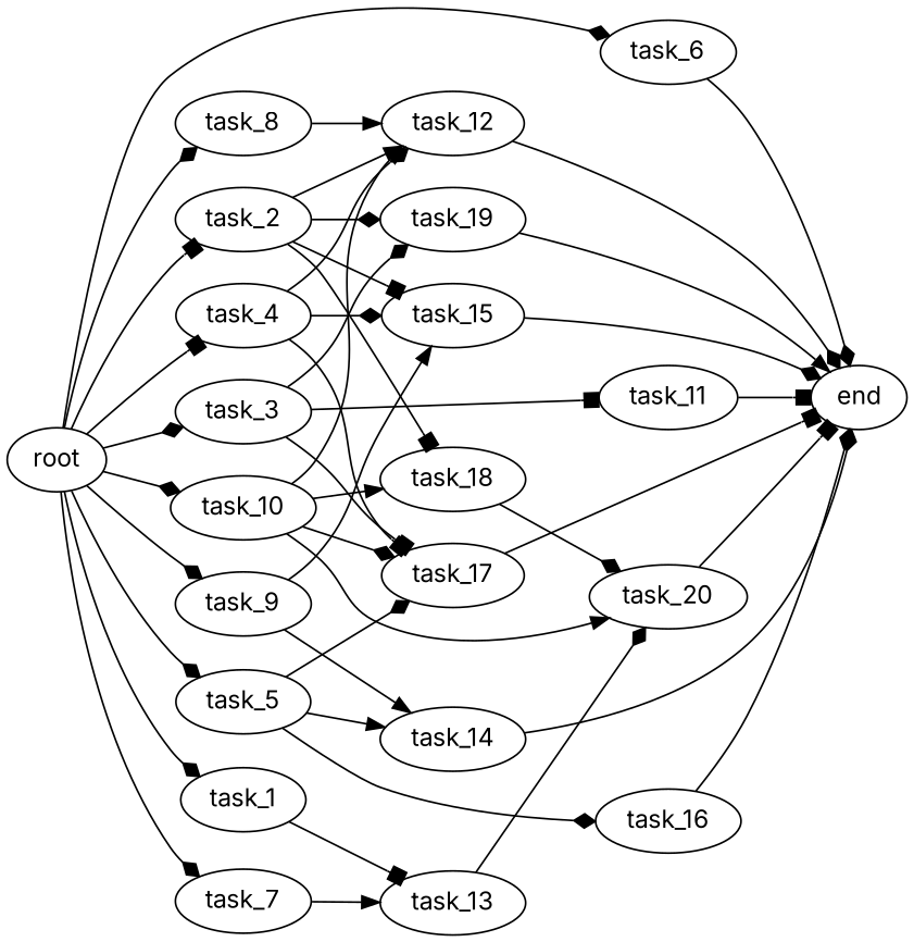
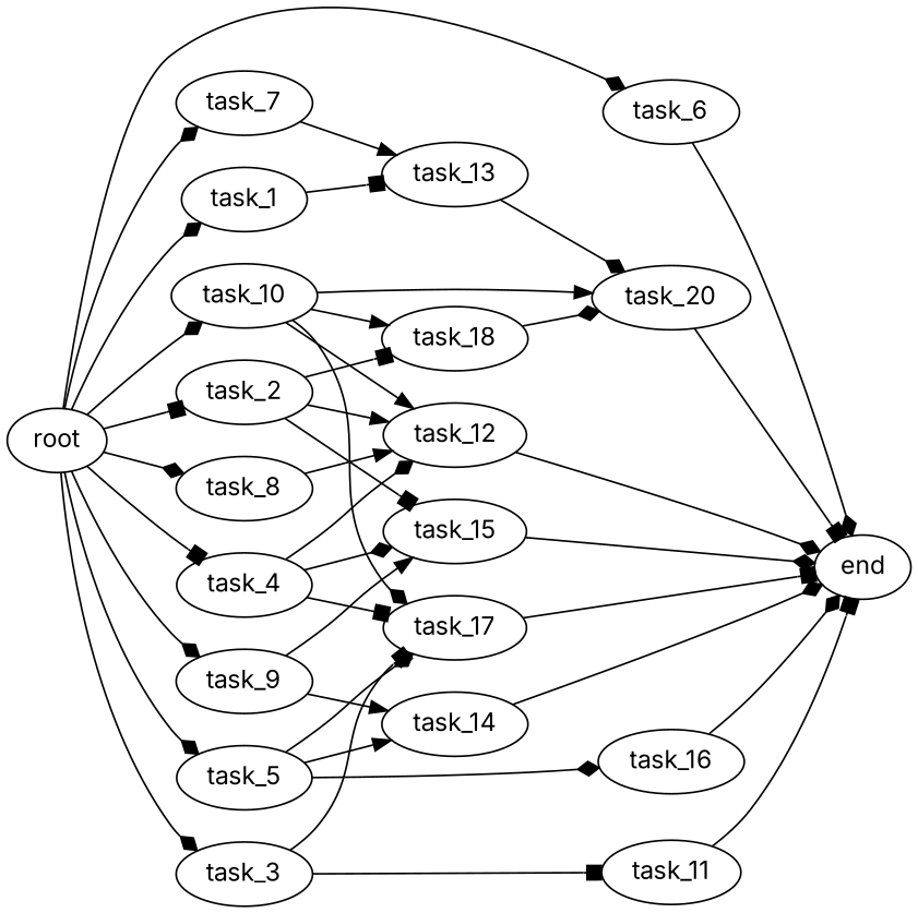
  digraph {
    fontname=Inter
    rankdir=LR
    node [fontname=Inter]
    edge [arrowhead=diamond fontname=Inter]
    root
    task_1
    task_2
    task_3
    task_4
    task_5
    task_6
    task_7
    task_8
    task_9
    task_10
    task_13
    task_12
    task_15
    task_18
-   task_19
    task_11
    task_17
    task_14
    task_16
    end
    task_20
    root -> task_1
    root -> task_2 [arrowhead=box]
    root -> task_3
    root -> task_4 [arrowhead=box]
    root -> task_5
    root -> task_6
    root -> task_7
    root -> task_8
    root -> task_9
    root -> task_10
    task_1 -> task_13 [arrowhead=box]
    task_2 -> task_12 [arrowhead=normal]
    task_2 -> task_15 [arrowhead=box]
    task_2 -> task_18 [arrowhead=box]
-   task_2 -> task_19
-   task_3 -> task_19
    task_3 -> task_11 [arrowhead=box]
    task_3 -> task_17 [arrowhead=box]
    task_4 -> task_12
    task_4 -> task_15
    task_4 -> task_17 [arrowhead=box]
    task_5 -> task_17
    task_5 -> task_14 [arrowhead=normal]
    task_5 -> task_16
    task_6 -> end
    task_7 -> task_13 [arrowhead=normal]
    task_8 -> task_12 [arrowhead=normal]
    task_9 -> task_15 [arrowhead=normal]
    task_9 -> task_14 [arrowhead=normal]
    task_10 -> task_12 [arrowhead=normal]
    task_10 -> task_18 [arrowhead=normal]
    task_10 -> task_17
    task_10 -> task_20 [arrowhead=normal]
    task_13 -> task_20
    task_12 -> end
    task_15 -> end
    task_18 -> task_20
-   task_19 -> end [arrowhead=normal]
    task_11 -> end [arrowhead=box]
    task_17 -> end [arrowhead=box]
    task_14 -> end
    task_16 -> end
    task_20 -> end [arrowhead=box]
  }
